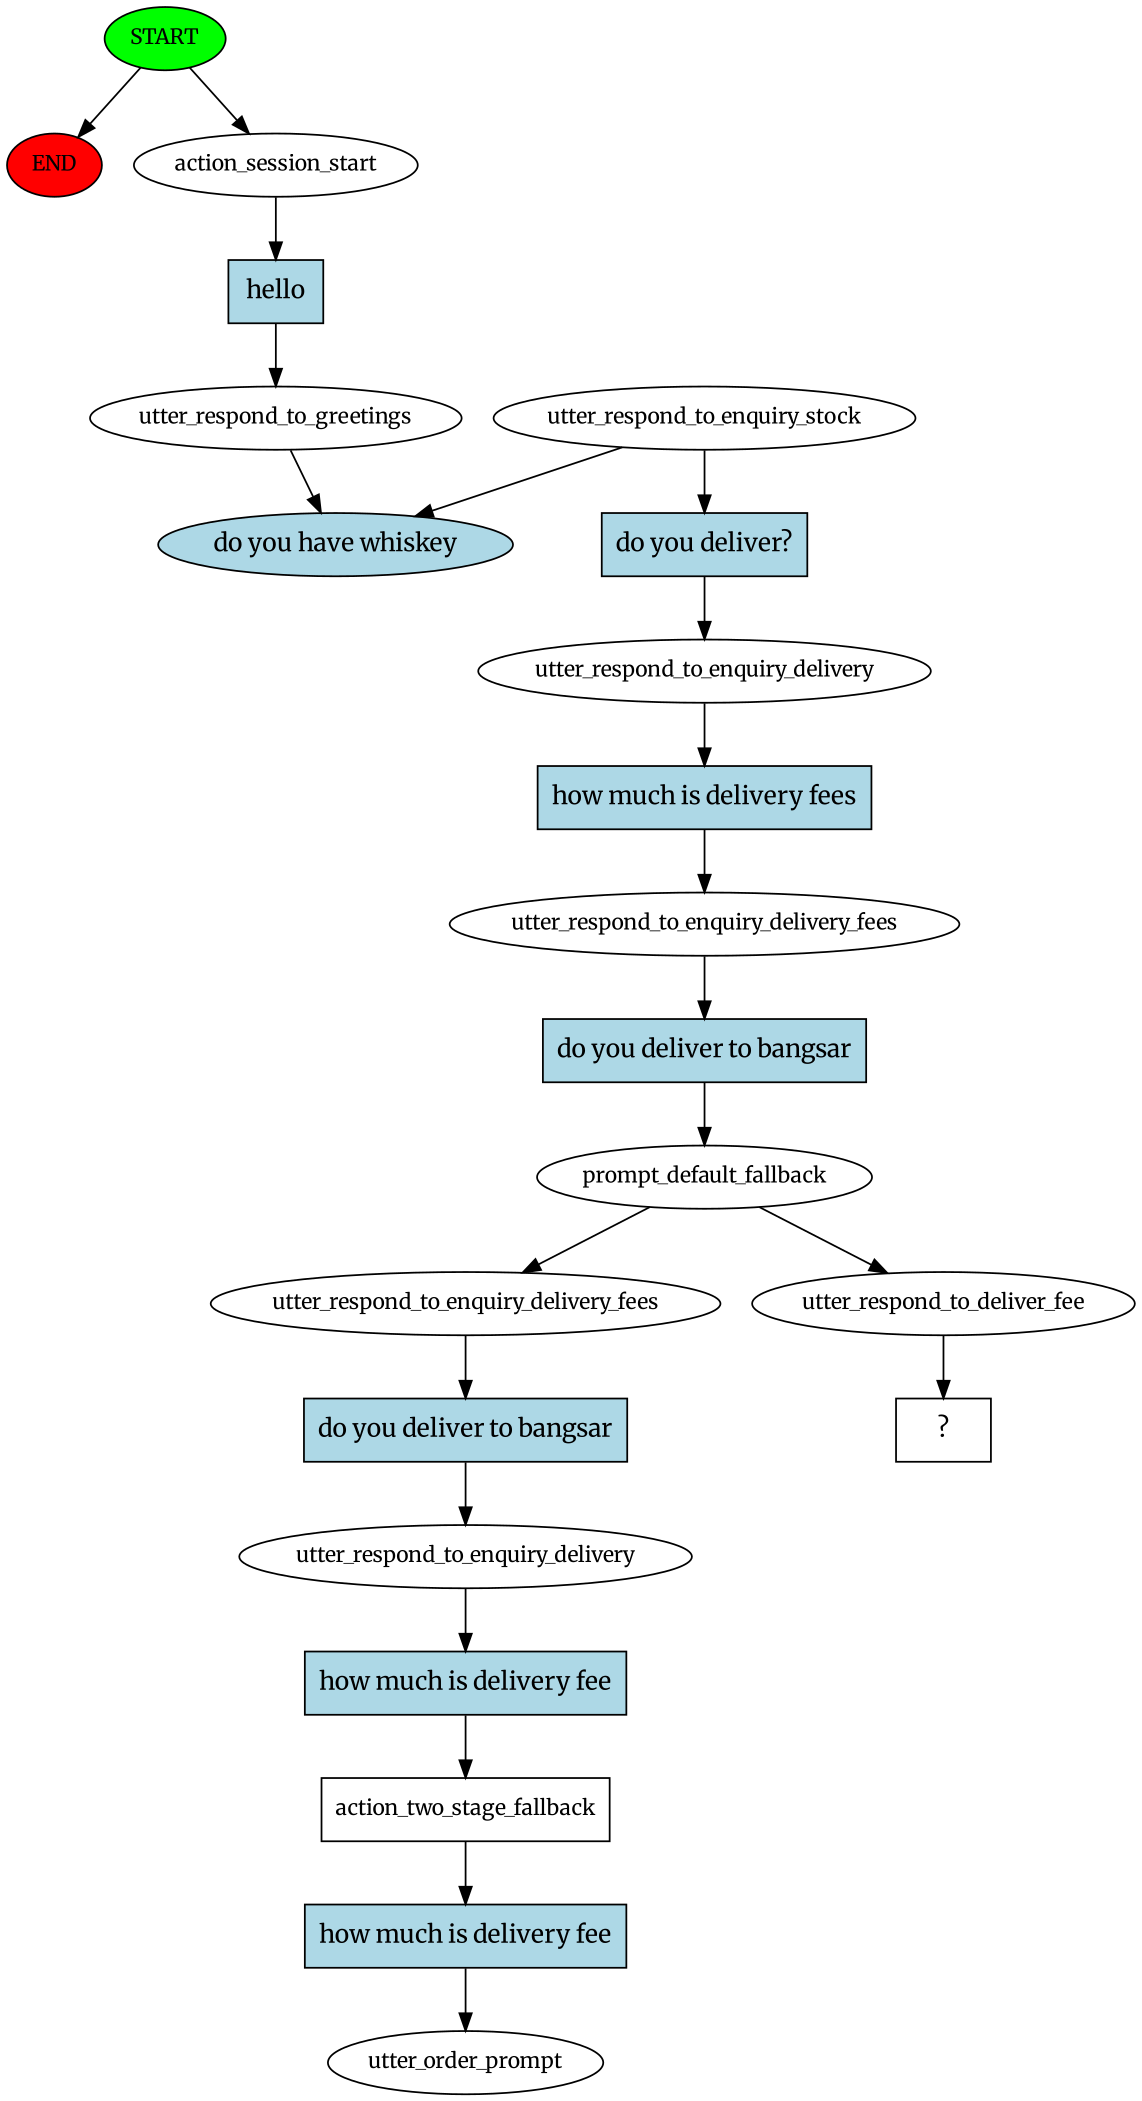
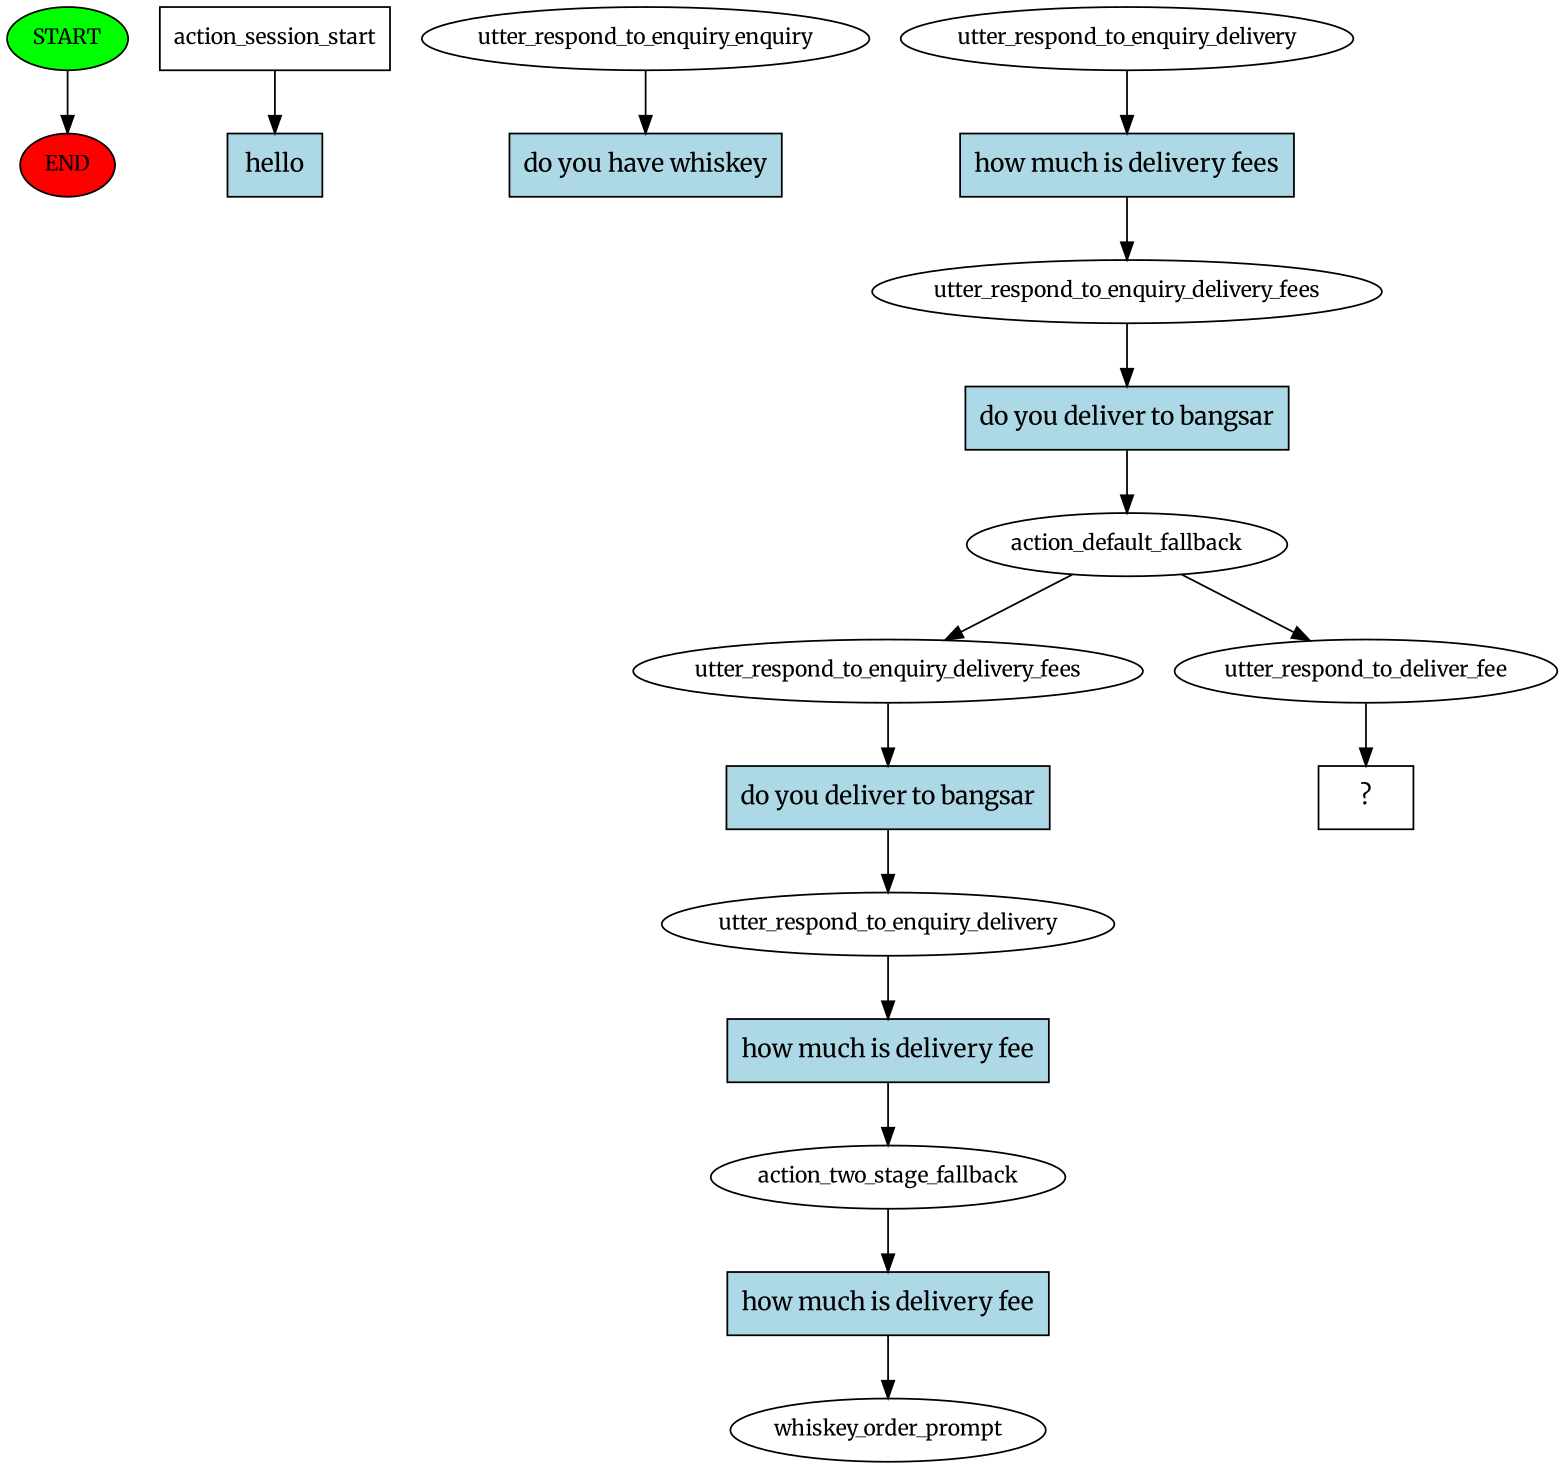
  digraph {
    fontname=Merriweather
    node [fontname=Merriweather fontsize=12]
    edge [fontname=Merriweather]
    n1 [fillcolor=green label=START style=filled]
    n2 [fillcolor=red label=END style=filled]
-   n3 [label=action_session_start]
+   n3 [label=action_session_start shape=box]
    n4 [fillcolor=lightblue label=hello shape=rect style=filled fontsize=""]
-   n5 [label=utter_respond_to_greetings]
-   n6 [fillcolor=lightblue label="do you have whiskey" shape=ellipse style=filled fontsize=""]
-   n7 [label=utter_respond_to_enquiry_stock]
-   n8 [fillcolor=lightblue label="do you deliver?" shape=rect style=filled fontsize=""]
+   n6 [fillcolor=lightblue label="do you have whiskey" shape=rect style=filled fontsize=""]
+   n7 [label=utter_respond_to_enquiry_enquiry]
    n9 [label=utter_respond_to_enquiry_delivery]
    n10 [fillcolor=lightblue label="how much is delivery fees" shape=rect style=filled fontsize=""]
    n11 [label=utter_respond_to_enquiry_delivery_fees]
    n12 [fillcolor=lightblue label="do you deliver to bangsar" shape=rect style=filled fontsize=""]
-   n13 [label=prompt_default_fallback]
+   n13 [label=action_default_fallback]
    n14 [label=utter_respond_to_enquiry_delivery_fees]
    n15 [label=utter_respond_to_deliver_fee]
    n16 [fillcolor=lightblue label="do you deliver to bangsar" shape=rect style=filled fontsize=""]
    n17 [label=utter_respond_to_enquiry_delivery]
    n18 [fillcolor=lightblue label="how much is delivery fee" shape=rect style=filled fontsize=""]
-   n19 [label=action_two_stage_fallback shape=box]
+   n19 [label=action_two_stage_fallback]
    n20 [fillcolor=lightblue label="how much is delivery fee" shape=rect style=filled fontsize=""]
-   n21 [label=utter_order_prompt]
+   n21 [label=whiskey_order_prompt]
    n22 [label="  ?  " shape=rect fontsize=""]
    n1 -> n2
-   n1 -> n3
    n3 -> n4
-   n4 -> n5
-   n5 -> n6
    n7 -> n6
-   n7 -> n8
-   n8 -> n9
    n9 -> n10
    n10 -> n11
    n11 -> n12
    n12 -> n13
    n13 -> n14
    n13 -> n15
    n14 -> n16
    n15 -> n22
    n16 -> n17
    n17 -> n18
    n18 -> n19
    n19 -> n20
    n20 -> n21
  }
